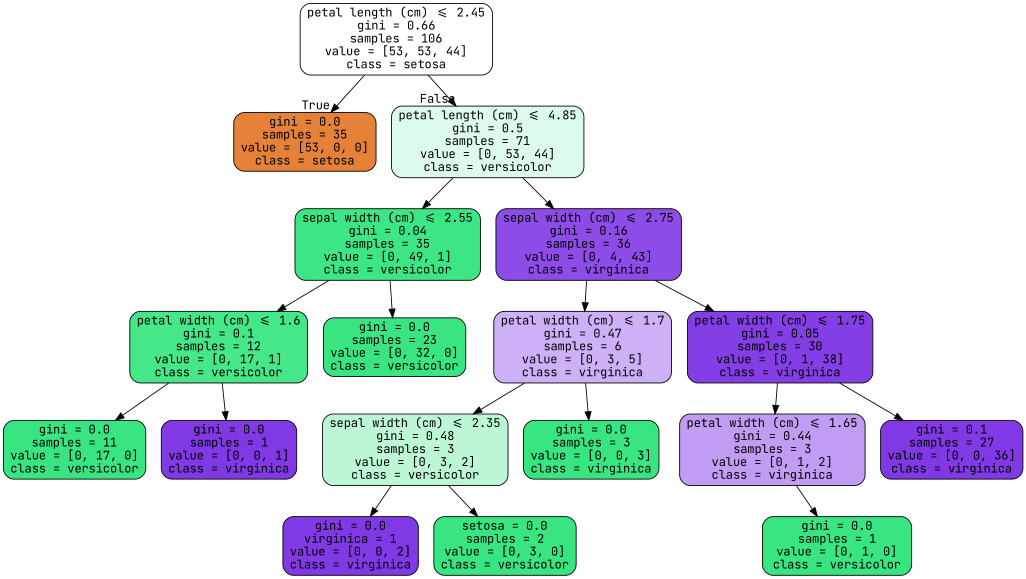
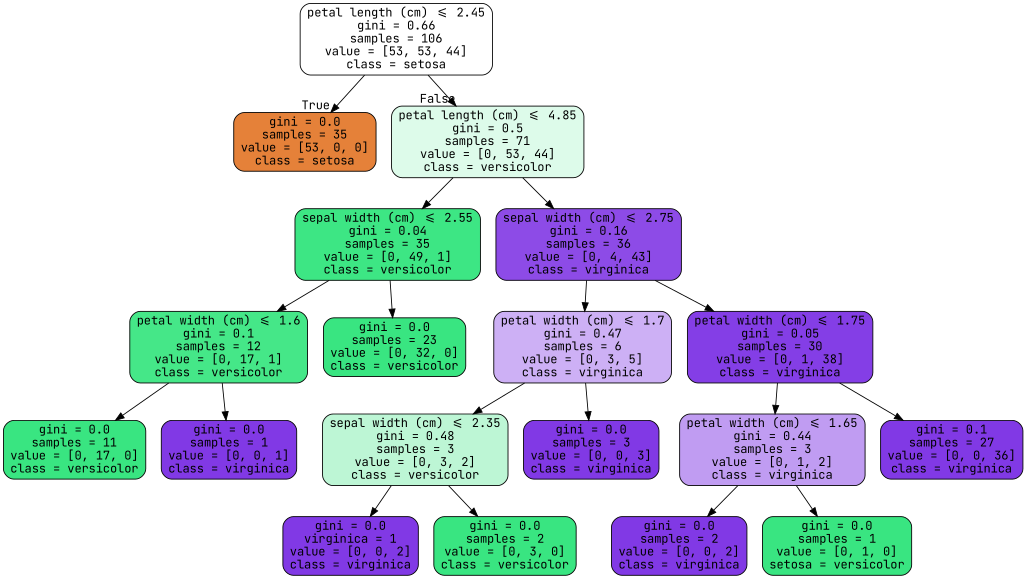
  digraph {
    fontname="JetBrains Mono"
    node [color=black fillcolor="#8139e5" fontname="JetBrains Mono" shape=box style="filled, rounded"]
    edge [fontname="JetBrains Mono"]
    n1 [fillcolor="#ffffff" label="petal length (cm) <= 2.45\ngini = 0.66\nsamples = 106\nvalue = [53, 53, 44]\nclass = setosa"]
    n2 [fillcolor="#e58139" label="gini = 0.0\nsamples = 35\nvalue = [53, 0, 0]\nclass = setosa"]
    n3 [fillcolor="#ddfbea" label="petal length (cm) <= 4.85\ngini = 0.5\nsamples = 71\nvalue = [0, 53, 44]\nclass = versicolor"]
    n4 [fillcolor="#3de684" label="sepal width (cm) <= 2.55\ngini = 0.04\nsamples = 35\nvalue = [0, 49, 1]\nclass = versicolor"]
    n5 [fillcolor="#8d4be7" label="sepal width (cm) <= 2.75\ngini = 0.16\nsamples = 36\nvalue = [0, 4, 43]\nclass = virginica"]
    n6 [fillcolor="#45e788" label="petal width (cm) <= 1.6\ngini = 0.1\nsamples = 12\nvalue = [0, 17, 1]\nclass = versicolor"]
    n7 [fillcolor="#39e581" label="gini = 0.0\nsamples = 23\nvalue = [0, 32, 0]\nclass = versicolor"]
    n8 [fillcolor="#cdb0f5" label="petal width (cm) <= 1.7\ngini = 0.47\nsamples = 6\nvalue = [0, 3, 5]\nclass = virginica"]
    n9 [fillcolor="#843ee6" label="petal width (cm) <= 1.75\ngini = 0.05\nsamples = 30\nvalue = [0, 1, 38]\nclass = virginica"]
    n10 [fillcolor="#39e581" label="gini = 0.0\nsamples = 11\nvalue = [0, 17, 0]\nclass = versicolor"]
    n11 [label="gini = 0.0\nsamples = 1\nvalue = [0, 0, 1]\nclass = virginica"]
    n12 [fillcolor="#bdf6d5" label="sepal width (cm) <= 2.35\ngini = 0.48\nsamples = 3\nvalue = [0, 3, 2]\nclass = versicolor"]
-   n13 [fillcolor="#39e581" label="gini = 0.0\nsamples = 3\nvalue = [0, 0, 3]\nclass = virginica"]
+   n13 [label="gini = 0.0\nsamples = 3\nvalue = [0, 0, 3]\nclass = virginica"]
    n14 [fillcolor="#c09cf2" label="petal width (cm) <= 1.65\ngini = 0.44\nsamples = 3\nvalue = [0, 1, 2]\nclass = virginica"]
    n15 [label="gini = 0.1\nsamples = 27\nvalue = [0, 0, 36]\nclass = virginica"]
    n16 [label="gini = 0.0\nvirginica = 1\nvalue = [0, 0, 2]\nclass = virginica"]
-   n17 [fillcolor="#39e581" label="setosa = 0.0\nsamples = 2\nvalue = [0, 3, 0]\nclass = versicolor"]
-   n19 [fillcolor="#39e581" label="gini = 0.0\nsamples = 1\nvalue = [0, 1, 0]\nclass = versicolor"]
+   n17 [fillcolor="#39e581" label="gini = 0.0\nsamples = 2\nvalue = [0, 3, 0]\nclass = versicolor"]
+   n18 [label="gini = 0.0\nsamples = 2\nvalue = [0, 0, 2]\nclass = virginica"]
+   n19 [fillcolor="#39e581" label="gini = 0.0\nsamples = 1\nvalue = [0, 1, 0]\nsetosa = versicolor"]
    n1 -> n2 [headlabel=True labelangle=45 labeldistance=2.5]
    n1 -> n3 [headlabel=False labelangle=-45 labeldistance=2.5]
    n3 -> n4
    n3 -> n5
    n4 -> n6
    n4 -> n7
    n5 -> n8
    n5 -> n9
    n6 -> n10
    n6 -> n11
    n8 -> n12
    n8 -> n13
    n9 -> n14
    n9 -> n15
    n12 -> n16
    n12 -> n17
+   n14 -> n18
    n14 -> n19
  }
